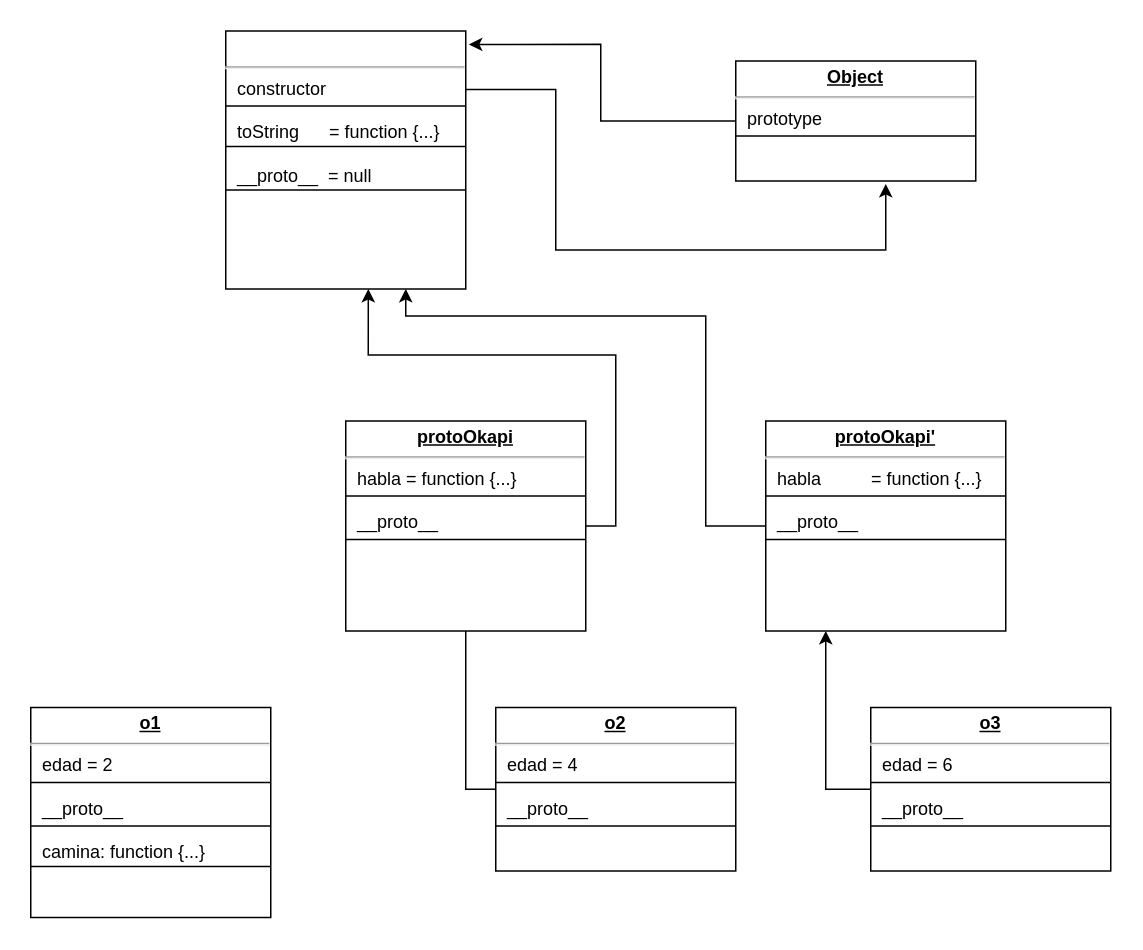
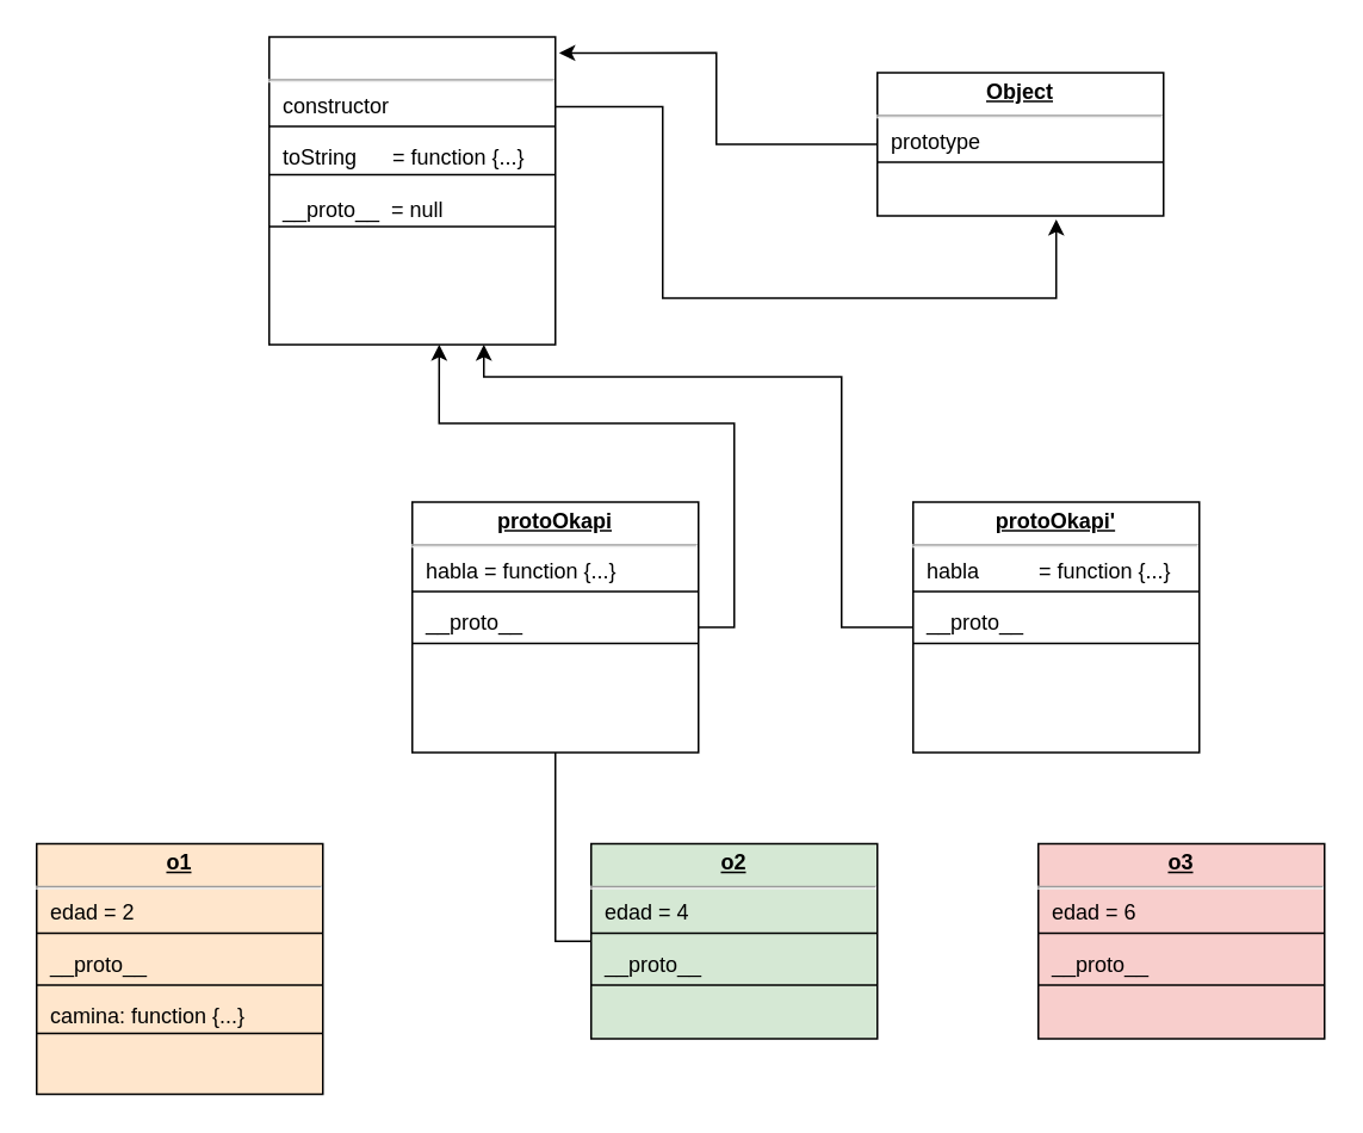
  <mxCell id="0" />
  <mxCell id="1" parent="0" />
  <mxCell id="2" style="edgeStyle=orthogonalEdgeStyle;rounded=0;orthogonalLoop=1;jettySize=auto;html=1;exitX=0;exitY=0.5;exitDx=0;exitDy=0;entryX=1.013;entryY=0.052;entryDx=0;entryDy=0;entryPerimeter=0;" edge="1" parent="1" source="3" target="6"><mxGeometry relative="1" as="geometry" /></mxCell>
  <mxCell id="3" value="&lt;p style=&quot;margin: 4px 0px 0px ; text-align: center&quot;&gt;&lt;b&gt;&lt;u&gt;Object&lt;/u&gt;&lt;/b&gt;&lt;/p&gt;&lt;hr&gt;&lt;p style=&quot;margin: 0px ; margin-left: 8px&quot;&gt;prototype&lt;/p&gt;&lt;p style=&quot;margin: 0px ; margin-left: 8px&quot;&gt;&lt;br&gt;&lt;br&gt;&lt;/p&gt;&lt;p style=&quot;margin: 0px ; margin-left: 8px&quot;&gt;&lt;br&gt;&lt;br&gt;&lt;/p&gt;" style="verticalAlign=top;align=left;overflow=fill;fontSize=12;fontFamily=Helvetica;html=1;" vertex="1" parent="1"><mxGeometry x="490" y="40" width="160" height="80" as="geometry" /></mxCell>
  <mxCell id="4" value="" style="line;strokeWidth=1;fillColor=none;align=left;verticalAlign=middle;spacingTop=-1;spacingLeft=3;spacingRight=3;rotatable=0;labelPosition=right;points=[];portConstraint=eastwest;" vertex="1" parent="1"><mxGeometry x="490" y="86" width="160" height="8" as="geometry" /></mxCell>
  <mxCell id="5" style="edgeStyle=orthogonalEdgeStyle;rounded=0;orthogonalLoop=1;jettySize=auto;html=1;exitX=1;exitY=0.25;exitDx=0;exitDy=0;entryX=0.625;entryY=1.025;entryDx=0;entryDy=0;entryPerimeter=0;" edge="1" parent="1" target="3"><mxGeometry relative="1" as="geometry"><mxPoint x="310" y="59" as="sourcePoint" /><mxPoint x="552.08" y="115.04" as="targetPoint" /><Array as="points"><mxPoint x="370" y="59" /><mxPoint x="370" y="166" /><mxPoint x="590" y="166" /></Array></mxGeometry></mxCell>
  <mxCell id="6" value="&lt;p style=&quot;margin: 0px ; margin-top: 4px ; text-align: center ; text-decoration: underline&quot;&gt;&lt;br&gt;&lt;/p&gt;&lt;hr&gt;&lt;p style=&quot;margin: 0px ; margin-left: 8px&quot;&gt;constructor&lt;/p&gt;&lt;p style=&quot;margin: 0px ; margin-left: 8px&quot;&gt;&lt;br&gt;toString&amp;nbsp; &amp;nbsp; &amp;nbsp; = function {...}&lt;/p&gt;&lt;p style=&quot;margin: 0px ; margin-left: 8px&quot;&gt;&lt;br&gt;__proto__&amp;nbsp; = null&lt;/p&gt;" style="verticalAlign=top;align=left;overflow=fill;fontSize=12;fontFamily=Helvetica;html=1;" vertex="1" parent="1"><mxGeometry x="150" y="20" width="160" height="172" as="geometry" /></mxCell>
  <mxCell id="7" value="" style="line;strokeWidth=1;fillColor=none;align=left;verticalAlign=middle;spacingTop=-1;spacingLeft=3;spacingRight=3;rotatable=0;labelPosition=right;points=[];portConstraint=eastwest;" vertex="1" parent="1"><mxGeometry x="150" y="66" width="160" height="8" as="geometry" /></mxCell>
  <mxCell id="8" value="" style="line;strokeWidth=1;fillColor=none;align=left;verticalAlign=middle;spacingTop=-1;spacingLeft=3;spacingRight=3;rotatable=0;labelPosition=right;points=[];portConstraint=eastwest;" vertex="1" parent="1"><mxGeometry x="150" y="93" width="160" height="8" as="geometry" /></mxCell>
  <mxCell id="9" value="" style="line;strokeWidth=1;fillColor=none;align=left;verticalAlign=middle;spacingTop=-1;spacingLeft=3;spacingRight=3;rotatable=0;labelPosition=right;points=[];portConstraint=eastwest;" vertex="1" parent="1"><mxGeometry x="150" y="122" width="160" height="8" as="geometry" /></mxCell>
  <mxCell id="10" style="edgeStyle=orthogonalEdgeStyle;rounded=0;orthogonalLoop=1;jettySize=auto;html=1;exitX=0.5;exitY=1;exitDx=0;exitDy=0;" edge="1" parent="1" source="3" target="3"><mxGeometry relative="1" as="geometry" /></mxCell>
  <mxCell id="11" style="edgeStyle=orthogonalEdgeStyle;rounded=0;orthogonalLoop=1;jettySize=auto;html=1;exitX=1;exitY=0.5;exitDx=0;exitDy=0;entryX=0.594;entryY=1;entryDx=0;entryDy=0;entryPerimeter=0;" edge="1" parent="1" source="12" target="6"><mxGeometry relative="1" as="geometry" /></mxCell>
  <mxCell id="12" value="&lt;p style=&quot;margin: 0px ; margin-top: 4px ; text-align: center ; text-decoration: underline&quot;&gt;&lt;b&gt;protoOkapi&lt;/b&gt;&lt;/p&gt;&lt;hr&gt;&lt;p style=&quot;margin: 0px ; margin-left: 8px&quot;&gt;habla = function {...}&lt;/p&gt;&lt;p style=&quot;margin: 0px ; margin-left: 8px&quot;&gt;&lt;br&gt;&lt;/p&gt;&lt;p style=&quot;margin: 0px ; margin-left: 8px&quot;&gt;__proto__&amp;nbsp; &amp;nbsp;&lt;/p&gt;" style="verticalAlign=top;align=left;overflow=fill;fontSize=12;fontFamily=Helvetica;html=1;" vertex="1" parent="1"><mxGeometry x="230" y="280" width="160" height="140" as="geometry" /></mxCell>
  <mxCell id="13" value="" style="line;strokeWidth=1;fillColor=none;align=left;verticalAlign=middle;spacingTop=-1;spacingLeft=3;spacingRight=3;rotatable=0;labelPosition=right;points=[];portConstraint=eastwest;" vertex="1" parent="1"><mxGeometry x="230" y="326" width="160" height="8" as="geometry" /></mxCell>
  <mxCell id="14" value="" style="line;strokeWidth=1;fillColor=none;align=left;verticalAlign=middle;spacingTop=-1;spacingLeft=3;spacingRight=3;rotatable=0;labelPosition=right;points=[];portConstraint=eastwest;" vertex="1" parent="1"><mxGeometry x="230" y="355" width="160" height="8" as="geometry" /></mxCell>
- <mxCell id="15" value="&lt;p style=&quot;margin: 0px ; margin-top: 4px ; text-align: center ; text-decoration: underline&quot;&gt;&lt;b&gt;o1&lt;/b&gt;&lt;/p&gt;&lt;hr&gt;&lt;p style=&quot;margin: 0px ; margin-left: 8px&quot;&gt;edad = 2&lt;/p&gt;&lt;p style=&quot;margin: 0px ; margin-left: 8px&quot;&gt;&lt;br&gt;&lt;/p&gt;&lt;p style=&quot;margin: 0px ; margin-left: 8px&quot;&gt;__proto__&amp;nbsp;&lt;/p&gt;&lt;p style=&quot;margin: 0px ; margin-left: 8px&quot;&gt;&lt;br&gt;&lt;/p&gt;&lt;p style=&quot;margin: 0px ; margin-left: 8px&quot;&gt;camina: function {...}&amp;nbsp;&amp;nbsp;&lt;/p&gt;" style="verticalAlign=top;align=left;overflow=fill;fontSize=12;fontFamily=Helvetica;html=1;" vertex="1" parent="1"><mxGeometry x="20" y="471" width="160" height="140" as="geometry" /></mxCell>
+ <mxCell id="15" value="&lt;p style=&quot;margin: 0px ; margin-top: 4px ; text-align: center ; text-decoration: underline&quot;&gt;&lt;b&gt;o1&lt;/b&gt;&lt;/p&gt;&lt;hr&gt;&lt;p style=&quot;margin: 0px ; margin-left: 8px&quot;&gt;edad = 2&lt;/p&gt;&lt;p style=&quot;margin: 0px ; margin-left: 8px&quot;&gt;&lt;br&gt;&lt;/p&gt;&lt;p style=&quot;margin: 0px ; margin-left: 8px&quot;&gt;__proto__&amp;nbsp;&lt;/p&gt;&lt;p style=&quot;margin: 0px ; margin-left: 8px&quot;&gt;&lt;br&gt;&lt;/p&gt;&lt;p style=&quot;margin: 0px ; margin-left: 8px&quot;&gt;camina: function {...}&amp;nbsp;&amp;nbsp;&lt;/p&gt;" style="verticalAlign=top;align=left;overflow=fill;fontSize=12;fontFamily=Helvetica;html=1;fillColor=#ffe6cc;" vertex="1" parent="1"><mxGeometry x="20" y="471" width="160" height="140" as="geometry" /></mxCell>
  <mxCell id="16" value="" style="line;strokeWidth=1;fillColor=none;align=left;verticalAlign=middle;spacingTop=-1;spacingLeft=3;spacingRight=3;rotatable=0;labelPosition=right;points=[];portConstraint=eastwest;" vertex="1" parent="1"><mxGeometry x="20" y="517" width="160" height="8" as="geometry" /></mxCell>
  <mxCell id="17" value="" style="line;strokeWidth=1;fillColor=none;align=left;verticalAlign=middle;spacingTop=-1;spacingLeft=3;spacingRight=3;rotatable=0;labelPosition=right;points=[];portConstraint=eastwest;" vertex="1" parent="1"><mxGeometry x="20" y="546" width="160" height="8" as="geometry" /></mxCell>
  <mxCell id="18" value="" style="line;strokeWidth=1;fillColor=none;align=left;verticalAlign=middle;spacingTop=-1;spacingLeft=3;spacingRight=3;rotatable=0;labelPosition=right;points=[];portConstraint=eastwest;" vertex="1" parent="1"><mxGeometry x="20" y="573" width="160" height="8" as="geometry" /></mxCell>
  <mxCell id="19" style="edgeStyle=orthogonalEdgeStyle;rounded=0;orthogonalLoop=1;jettySize=auto;html=1;exitX=0;exitY=0.5;exitDx=0;exitDy=0;" edge="1" parent="1" source="20" target="6"><mxGeometry relative="1" as="geometry"><Array as="points"><mxPoint x="470" y="350" /><mxPoint x="470" y="210" /><mxPoint x="270" y="210" /></Array></mxGeometry></mxCell>
  <mxCell id="20" value="&lt;p style=&quot;margin: 0px ; margin-top: 4px ; text-align: center ; text-decoration: underline&quot;&gt;&lt;b&gt;protoOkapi'&lt;/b&gt;&lt;/p&gt;&lt;hr&gt;&lt;p style=&quot;margin: 0px ; margin-left: 8px&quot;&gt;habla&amp;nbsp; &amp;nbsp; &amp;nbsp; &amp;nbsp; &amp;nbsp; = function {...}&lt;/p&gt;&lt;p style=&quot;margin: 0px ; margin-left: 8px&quot;&gt;&lt;br&gt;&lt;/p&gt;&lt;p style=&quot;margin: 0px ; margin-left: 8px&quot;&gt;__proto__&amp;nbsp; &amp;nbsp;&lt;/p&gt;" style="verticalAlign=top;align=left;overflow=fill;fontSize=12;fontFamily=Helvetica;html=1;" vertex="1" parent="1"><mxGeometry x="510" y="280" width="160" height="140" as="geometry" /></mxCell>
  <mxCell id="21" value="" style="line;strokeWidth=1;fillColor=none;align=left;verticalAlign=middle;spacingTop=-1;spacingLeft=3;spacingRight=3;rotatable=0;labelPosition=right;points=[];portConstraint=eastwest;" vertex="1" parent="1"><mxGeometry x="510" y="326" width="160" height="8" as="geometry" /></mxCell>
  <mxCell id="22" value="" style="line;strokeWidth=1;fillColor=none;align=left;verticalAlign=middle;spacingTop=-1;spacingLeft=3;spacingRight=3;rotatable=0;labelPosition=right;points=[];portConstraint=eastwest;" vertex="1" parent="1"><mxGeometry x="510" y="355" width="160" height="8" as="geometry" /></mxCell>
  <mxCell id="23" style="edgeStyle=orthogonalEdgeStyle;rounded=0;orthogonalLoop=1;jettySize=auto;html=1;exitX=0;exitY=0.5;exitDx=0;exitDy=0;entryX=0.5;entryY=1;entryDx=0;entryDy=0;endArrow=none;" edge="1" parent="1" source="24" target="12"><mxGeometry relative="1" as="geometry" /></mxCell>
- <mxCell id="24" value="&lt;p style=&quot;margin: 0px ; margin-top: 4px ; text-align: center ; text-decoration: underline&quot;&gt;&lt;b&gt;o2&lt;/b&gt;&lt;/p&gt;&lt;hr&gt;&lt;p style=&quot;margin: 0px ; margin-left: 8px&quot;&gt;edad = 4&lt;/p&gt;&lt;p style=&quot;margin: 0px ; margin-left: 8px&quot;&gt;&lt;br&gt;&lt;/p&gt;&lt;p style=&quot;margin: 0px ; margin-left: 8px&quot;&gt;__proto__&amp;nbsp; &amp;nbsp;&lt;/p&gt;" style="verticalAlign=top;align=left;overflow=fill;fontSize=12;fontFamily=Helvetica;html=1;" vertex="1" parent="1"><mxGeometry x="330" y="471" width="160" height="109" as="geometry" /></mxCell>
+ <mxCell id="24" value="&lt;p style=&quot;margin: 0px ; margin-top: 4px ; text-align: center ; text-decoration: underline&quot;&gt;&lt;b&gt;o2&lt;/b&gt;&lt;/p&gt;&lt;hr&gt;&lt;p style=&quot;margin: 0px ; margin-left: 8px&quot;&gt;edad = 4&lt;/p&gt;&lt;p style=&quot;margin: 0px ; margin-left: 8px&quot;&gt;&lt;br&gt;&lt;/p&gt;&lt;p style=&quot;margin: 0px ; margin-left: 8px&quot;&gt;__proto__&amp;nbsp; &amp;nbsp;&lt;/p&gt;" style="verticalAlign=top;align=left;overflow=fill;fontSize=12;fontFamily=Helvetica;html=1;fillColor=#d5e8d4;" vertex="1" parent="1"><mxGeometry x="330" y="471" width="160" height="109" as="geometry" /></mxCell>
  <mxCell id="25" value="" style="line;strokeWidth=1;fillColor=none;align=left;verticalAlign=middle;spacingTop=-1;spacingLeft=3;spacingRight=3;rotatable=0;labelPosition=right;points=[];portConstraint=eastwest;" vertex="1" parent="1"><mxGeometry x="330" y="517" width="160" height="8" as="geometry" /></mxCell>
  <mxCell id="26" value="" style="line;strokeWidth=1;fillColor=none;align=left;verticalAlign=middle;spacingTop=-1;spacingLeft=3;spacingRight=3;rotatable=0;labelPosition=right;points=[];portConstraint=eastwest;" vertex="1" parent="1"><mxGeometry x="330" y="546" width="160" height="8" as="geometry" /></mxCell>
- <mxCell id="27" style="edgeStyle=orthogonalEdgeStyle;rounded=0;orthogonalLoop=1;jettySize=auto;html=1;exitX=0;exitY=0.5;exitDx=0;exitDy=0;entryX=0.25;entryY=1;entryDx=0;entryDy=0;" edge="1" parent="1" source="28" target="20"><mxGeometry relative="1" as="geometry" /></mxCell>
- <mxCell id="28" value="&lt;p style=&quot;margin: 0px ; margin-top: 4px ; text-align: center ; text-decoration: underline&quot;&gt;&lt;b&gt;o3&lt;/b&gt;&lt;/p&gt;&lt;hr&gt;&lt;p style=&quot;margin: 0px ; margin-left: 8px&quot;&gt;edad = 6&lt;/p&gt;&lt;p style=&quot;margin: 0px ; margin-left: 8px&quot;&gt;&lt;br&gt;&lt;/p&gt;&lt;p style=&quot;margin: 0px ; margin-left: 8px&quot;&gt;__proto__&amp;nbsp; &amp;nbsp;&lt;/p&gt;" style="verticalAlign=top;align=left;overflow=fill;fontSize=12;fontFamily=Helvetica;html=1;" vertex="1" parent="1"><mxGeometry x="580" y="471" width="160" height="109" as="geometry" /></mxCell>
+ <mxCell id="28" value="&lt;p style=&quot;margin: 0px ; margin-top: 4px ; text-align: center ; text-decoration: underline&quot;&gt;&lt;b&gt;o3&lt;/b&gt;&lt;/p&gt;&lt;hr&gt;&lt;p style=&quot;margin: 0px ; margin-left: 8px&quot;&gt;edad = 6&lt;/p&gt;&lt;p style=&quot;margin: 0px ; margin-left: 8px&quot;&gt;&lt;br&gt;&lt;/p&gt;&lt;p style=&quot;margin: 0px ; margin-left: 8px&quot;&gt;__proto__&amp;nbsp; &amp;nbsp;&lt;/p&gt;" style="verticalAlign=top;align=left;overflow=fill;fontSize=12;fontFamily=Helvetica;html=1;fillColor=#f8cecc;" vertex="1" parent="1"><mxGeometry x="580" y="471" width="160" height="109" as="geometry" /></mxCell>
  <mxCell id="29" value="" style="line;strokeWidth=1;fillColor=none;align=left;verticalAlign=middle;spacingTop=-1;spacingLeft=3;spacingRight=3;rotatable=0;labelPosition=right;points=[];portConstraint=eastwest;" vertex="1" parent="1"><mxGeometry x="580" y="517" width="160" height="8" as="geometry" /></mxCell>
  <mxCell id="30" value="" style="line;strokeWidth=1;fillColor=none;align=left;verticalAlign=middle;spacingTop=-1;spacingLeft=3;spacingRight=3;rotatable=0;labelPosition=right;points=[];portConstraint=eastwest;" vertex="1" parent="1"><mxGeometry x="580" y="546" width="160" height="8" as="geometry" /></mxCell>
